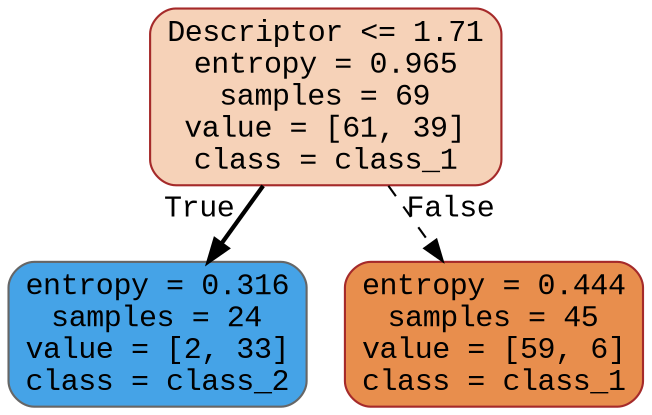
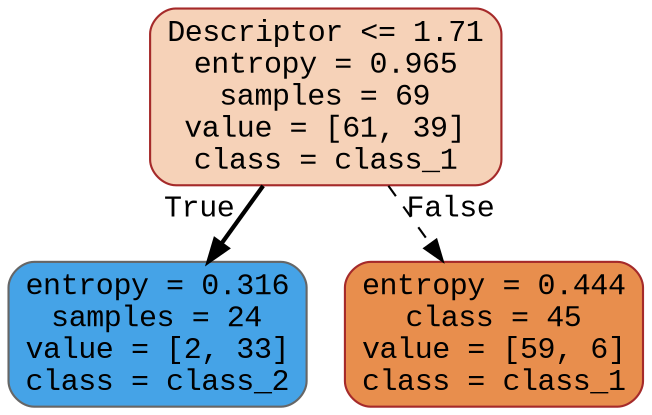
  digraph {
    fontname="Liberation Mono"
    node [color=brown fontname="Liberation Mono" shape=box style="filled, rounded"]
    edge [fontname="Liberation Mono" labeldistance=2.5]
    n1 [fillcolor="#f6d2b8" label="Descriptor <= 1.71\nentropy = 0.965\nsamples = 69\nvalue = [61, 39]\nclass = class_1"]
    n2 [color=gray40 fillcolor="#45a3e7" label="entropy = 0.316\nsamples = 24\nvalue = [2, 33]\nclass = class_2"]
-   n3 [fillcolor="#e88e4d" label="entropy = 0.444\nsamples = 45\nvalue = [59, 6]\nclass = class_1"]
+   n3 [fillcolor="#e88e4d" label="entropy = 0.444\nclass = 45\nvalue = [59, 6]\nclass = class_1"]
    n1 -> n2 [headlabel=True labelangle=45 style=bold]
    n1 -> n3 [headlabel=False labelangle=-45 style=dashed]
  }
